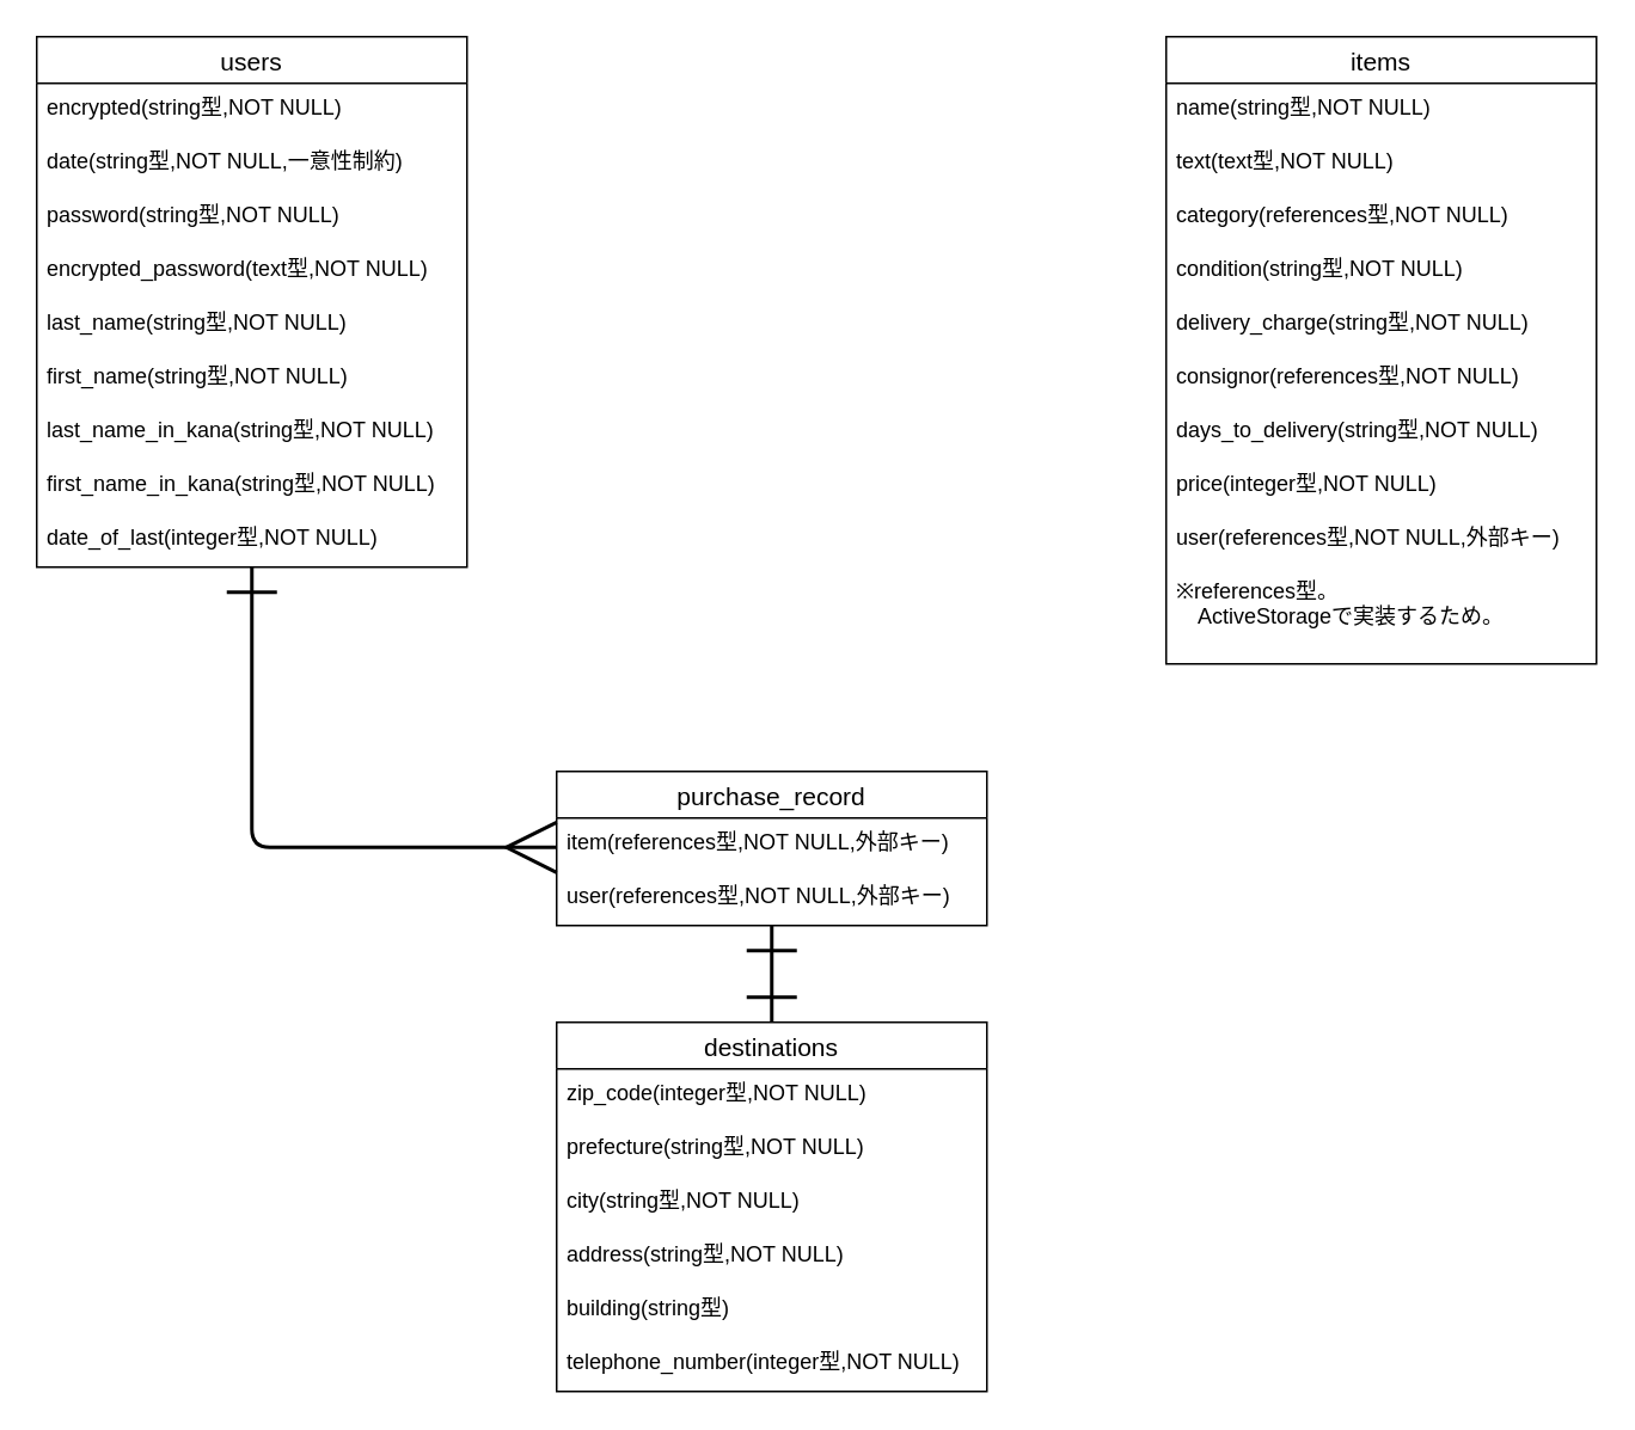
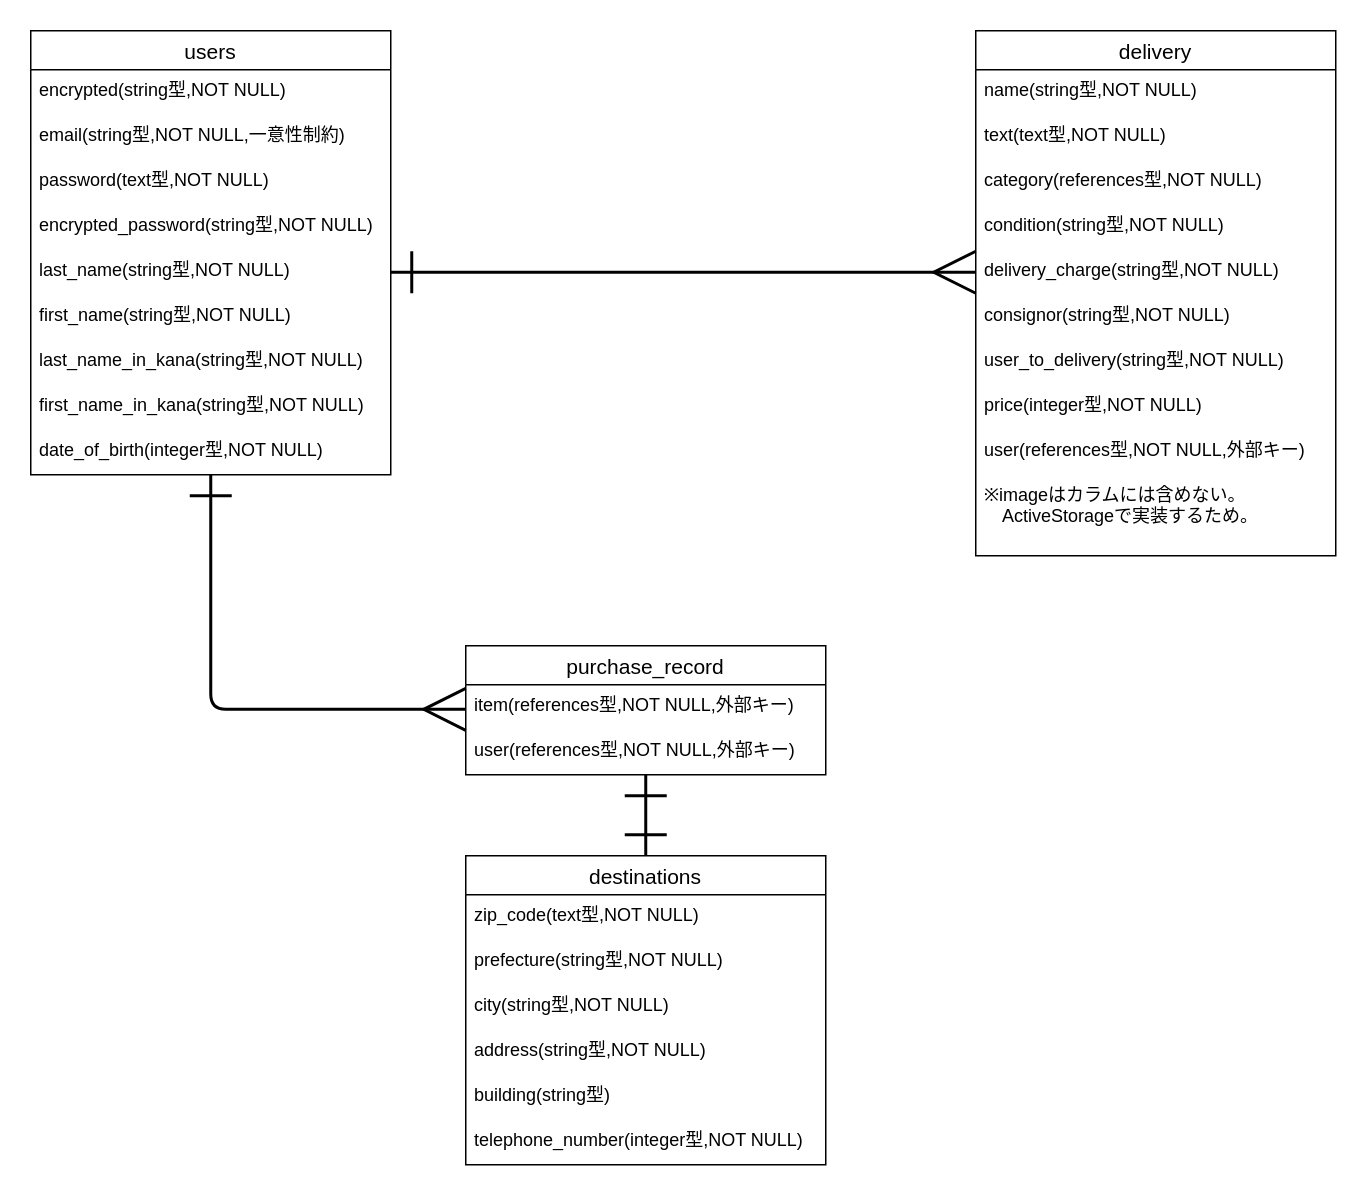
  <mxCell id="0" />
  <mxCell id="1" parent="0" />
  <mxCell id="2" value="users" style="swimlane;fontStyle=0;childLayout=stackLayout;horizontal=1;startSize=26;horizontalStack=0;resizeParent=1;resizeParentMax=0;resizeLast=0;collapsible=1;marginBottom=0;align=center;fontSize=14;" vertex="1" parent="1"><mxGeometry x="20" y="20" width="240" height="296" as="geometry"><mxRectangle x="390" y="190" width="70" height="26" as="alternateBounds" /></mxGeometry></mxCell>
  <mxCell id="3" value="encrypted(string型,NOT NULL)" style="text;strokeColor=none;fillColor=none;spacingLeft=4;spacingRight=4;overflow=hidden;rotatable=0;points=[[0,0.5],[1,0.5]];portConstraint=eastwest;fontSize=12;" vertex="1" parent="2"><mxGeometry y="26" width="240" height="30" as="geometry" /></mxCell>
- <mxCell id="4" value="date(string型,NOT NULL,一意性制約) " style="text;strokeColor=none;fillColor=none;spacingLeft=4;spacingRight=4;overflow=hidden;rotatable=0;points=[[0,0.5],[1,0.5]];portConstraint=eastwest;fontSize=12;" vertex="1" parent="2"><mxGeometry y="56" width="240" height="30" as="geometry" /></mxCell>
- <mxCell id="5" value="password(string型,NOT NULL)" style="text;strokeColor=none;fillColor=none;spacingLeft=4;spacingRight=4;overflow=hidden;rotatable=0;points=[[0,0.5],[1,0.5]];portConstraint=eastwest;fontSize=12;" vertex="1" parent="2"><mxGeometry y="86" width="240" height="30" as="geometry" /></mxCell>
- <mxCell id="6" value="encrypted_password(text型,NOT NULL)" style="text;strokeColor=none;fillColor=none;spacingLeft=4;spacingRight=4;overflow=hidden;rotatable=0;points=[[0,0.5],[1,0.5]];portConstraint=eastwest;fontSize=12;" vertex="1" parent="2"><mxGeometry y="116" width="240" height="30" as="geometry" /></mxCell>
+ <mxCell id="4" value="email(string型,NOT NULL,一意性制約) " style="text;strokeColor=none;fillColor=none;spacingLeft=4;spacingRight=4;overflow=hidden;rotatable=0;points=[[0,0.5],[1,0.5]];portConstraint=eastwest;fontSize=12;" vertex="1" parent="2"><mxGeometry y="56" width="240" height="30" as="geometry" /></mxCell>
+ <mxCell id="5" value="password(text型,NOT NULL)" style="text;strokeColor=none;fillColor=none;spacingLeft=4;spacingRight=4;overflow=hidden;rotatable=0;points=[[0,0.5],[1,0.5]];portConstraint=eastwest;fontSize=12;" vertex="1" parent="2"><mxGeometry y="86" width="240" height="30" as="geometry" /></mxCell>
+ <mxCell id="6" value="encrypted_password(string型,NOT NULL)" style="text;strokeColor=none;fillColor=none;spacingLeft=4;spacingRight=4;overflow=hidden;rotatable=0;points=[[0,0.5],[1,0.5]];portConstraint=eastwest;fontSize=12;" vertex="1" parent="2"><mxGeometry y="116" width="240" height="30" as="geometry" /></mxCell>
  <mxCell id="7" value="last_name(string型,NOT NULL)" style="text;strokeColor=none;fillColor=none;spacingLeft=4;spacingRight=4;overflow=hidden;rotatable=0;points=[[0,0.5],[1,0.5]];portConstraint=eastwest;fontSize=12;" vertex="1" parent="2"><mxGeometry y="146" width="240" height="30" as="geometry" /></mxCell>
  <mxCell id="8" value="first_name(string型,NOT NULL)" style="text;strokeColor=none;fillColor=none;spacingLeft=4;spacingRight=4;overflow=hidden;rotatable=0;points=[[0,0.5],[1,0.5]];portConstraint=eastwest;fontSize=12;" vertex="1" parent="2"><mxGeometry y="176" width="240" height="30" as="geometry" /></mxCell>
  <mxCell id="9" value="last_name_in_kana(string型,NOT NULL)" style="text;strokeColor=none;fillColor=none;spacingLeft=4;spacingRight=4;overflow=hidden;rotatable=0;points=[[0,0.5],[1,0.5]];portConstraint=eastwest;fontSize=12;" vertex="1" parent="2"><mxGeometry y="206" width="240" height="30" as="geometry" /></mxCell>
  <mxCell id="10" value="first_name_in_kana(string型,NOT NULL)" style="text;strokeColor=none;fillColor=none;spacingLeft=4;spacingRight=4;overflow=hidden;rotatable=0;points=[[0,0.5],[1,0.5]];portConstraint=eastwest;fontSize=12;" vertex="1" parent="2"><mxGeometry y="236" width="240" height="30" as="geometry" /></mxCell>
- <mxCell id="11" value="date_of_last(integer型,NOT NULL)" style="text;strokeColor=none;fillColor=none;spacingLeft=4;spacingRight=4;overflow=hidden;rotatable=0;points=[[0,0.5],[1,0.5]];portConstraint=eastwest;fontSize=12;" vertex="1" parent="2"><mxGeometry y="266" width="240" height="30" as="geometry" /></mxCell>
- <mxCell id="12" value="items" style="swimlane;fontStyle=0;childLayout=stackLayout;horizontal=1;startSize=26;horizontalStack=0;resizeParent=1;resizeParentMax=0;resizeLast=0;collapsible=1;marginBottom=0;align=center;fontSize=14;" vertex="1" parent="1"><mxGeometry x="650" y="20" width="240" height="350" as="geometry"><mxRectangle x="390" y="190" width="70" height="26" as="alternateBounds" /></mxGeometry></mxCell>
+ <mxCell id="11" value="date_of_birth(integer型,NOT NULL)" style="text;strokeColor=none;fillColor=none;spacingLeft=4;spacingRight=4;overflow=hidden;rotatable=0;points=[[0,0.5],[1,0.5]];portConstraint=eastwest;fontSize=12;" vertex="1" parent="2"><mxGeometry y="266" width="240" height="30" as="geometry" /></mxCell>
+ <mxCell id="12" value="delivery" style="swimlane;fontStyle=0;childLayout=stackLayout;horizontal=1;startSize=26;horizontalStack=0;resizeParent=1;resizeParentMax=0;resizeLast=0;collapsible=1;marginBottom=0;align=center;fontSize=14;" vertex="1" parent="1"><mxGeometry x="650" y="20" width="240" height="350" as="geometry"><mxRectangle x="390" y="190" width="70" height="26" as="alternateBounds" /></mxGeometry></mxCell>
  <mxCell id="13" value="name(string型,NOT NULL)" style="text;strokeColor=none;fillColor=none;spacingLeft=4;spacingRight=4;overflow=hidden;rotatable=0;points=[[0,0.5],[1,0.5]];portConstraint=eastwest;fontSize=12;" vertex="1" parent="12"><mxGeometry y="26" width="240" height="30" as="geometry" /></mxCell>
  <mxCell id="14" value="text(text型,NOT NULL)" style="text;strokeColor=none;fillColor=none;spacingLeft=4;spacingRight=4;overflow=hidden;rotatable=0;points=[[0,0.5],[1,0.5]];portConstraint=eastwest;fontSize=12;" vertex="1" parent="12"><mxGeometry y="56" width="240" height="30" as="geometry" /></mxCell>
  <mxCell id="15" value="category(references型,NOT NULL)" style="text;strokeColor=none;fillColor=none;spacingLeft=4;spacingRight=4;overflow=hidden;rotatable=0;points=[[0,0.5],[1,0.5]];portConstraint=eastwest;fontSize=12;" vertex="1" parent="12"><mxGeometry y="86" width="240" height="30" as="geometry" /></mxCell>
  <mxCell id="16" value="condition(string型,NOT NULL)" style="text;strokeColor=none;fillColor=none;spacingLeft=4;spacingRight=4;overflow=hidden;rotatable=0;points=[[0,0.5],[1,0.5]];portConstraint=eastwest;fontSize=12;" vertex="1" parent="12"><mxGeometry y="116" width="240" height="30" as="geometry" /></mxCell>
  <mxCell id="17" value="delivery_charge(string型,NOT NULL)" style="text;strokeColor=none;fillColor=none;spacingLeft=4;spacingRight=4;overflow=hidden;rotatable=0;points=[[0,0.5],[1,0.5]];portConstraint=eastwest;fontSize=12;" vertex="1" parent="12"><mxGeometry y="146" width="240" height="30" as="geometry" /></mxCell>
- <mxCell id="18" value="consignor(references型,NOT NULL)" style="text;strokeColor=none;fillColor=none;spacingLeft=4;spacingRight=4;overflow=hidden;rotatable=0;points=[[0,0.5],[1,0.5]];portConstraint=eastwest;fontSize=12;" vertex="1" parent="12"><mxGeometry y="176" width="240" height="30" as="geometry" /></mxCell>
- <mxCell id="19" value="days_to_delivery(string型,NOT NULL)" style="text;strokeColor=none;fillColor=none;spacingLeft=4;spacingRight=4;overflow=hidden;rotatable=0;points=[[0,0.5],[1,0.5]];portConstraint=eastwest;fontSize=12;" vertex="1" parent="12"><mxGeometry y="206" width="240" height="30" as="geometry" /></mxCell>
+ <mxCell id="18" value="consignor(string型,NOT NULL)" style="text;strokeColor=none;fillColor=none;spacingLeft=4;spacingRight=4;overflow=hidden;rotatable=0;points=[[0,0.5],[1,0.5]];portConstraint=eastwest;fontSize=12;" vertex="1" parent="12"><mxGeometry y="176" width="240" height="30" as="geometry" /></mxCell>
+ <mxCell id="19" value="user_to_delivery(string型,NOT NULL)" style="text;strokeColor=none;fillColor=none;spacingLeft=4;spacingRight=4;overflow=hidden;rotatable=0;points=[[0,0.5],[1,0.5]];portConstraint=eastwest;fontSize=12;" vertex="1" parent="12"><mxGeometry y="206" width="240" height="30" as="geometry" /></mxCell>
  <mxCell id="20" value="price(integer型,NOT NULL)" style="text;strokeColor=none;fillColor=none;spacingLeft=4;spacingRight=4;overflow=hidden;rotatable=0;points=[[0,0.5],[1,0.5]];portConstraint=eastwest;fontSize=12;" vertex="1" parent="12"><mxGeometry y="236" width="240" height="30" as="geometry" /></mxCell>
  <mxCell id="21" value="user(references型,NOT NULL,外部キー)" style="text;strokeColor=none;fillColor=none;spacingLeft=4;spacingRight=4;overflow=hidden;rotatable=0;points=[[0,0.5],[1,0.5]];portConstraint=eastwest;fontSize=12;" vertex="1" parent="12"><mxGeometry y="266" width="240" height="30" as="geometry" /></mxCell>
- <mxCell id="22" value="※references型。&#10;　ActiveStorageで実装するため。" style="text;strokeColor=none;fillColor=none;spacingLeft=4;spacingRight=4;overflow=hidden;rotatable=0;points=[[0,0.5],[1,0.5]];portConstraint=eastwest;fontSize=12;" vertex="1" parent="12"><mxGeometry y="296" width="240" height="54" as="geometry" /></mxCell>
+ <mxCell id="22" value="※imageはカラムには含めない。&#10;　ActiveStorageで実装するため。" style="text;strokeColor=none;fillColor=none;spacingLeft=4;spacingRight=4;overflow=hidden;rotatable=0;points=[[0,0.5],[1,0.5]];portConstraint=eastwest;fontSize=12;" vertex="1" parent="12"><mxGeometry y="296" width="240" height="54" as="geometry" /></mxCell>
  <mxCell id="23" value="destinations" style="swimlane;fontStyle=0;childLayout=stackLayout;horizontal=1;startSize=26;horizontalStack=0;resizeParent=1;resizeParentMax=0;resizeLast=0;collapsible=1;marginBottom=0;align=center;fontSize=14;" vertex="1" parent="1"><mxGeometry x="310" y="570" width="240" height="206" as="geometry"><mxRectangle x="390" y="190" width="70" height="26" as="alternateBounds" /></mxGeometry></mxCell>
- <mxCell id="24" value="zip_code(integer型,NOT NULL)" style="text;strokeColor=none;fillColor=none;spacingLeft=4;spacingRight=4;overflow=hidden;rotatable=0;points=[[0,0.5],[1,0.5]];portConstraint=eastwest;fontSize=12;" vertex="1" parent="23"><mxGeometry y="26" width="240" height="30" as="geometry" /></mxCell>
+ <mxCell id="24" value="zip_code(text型,NOT NULL)" style="text;strokeColor=none;fillColor=none;spacingLeft=4;spacingRight=4;overflow=hidden;rotatable=0;points=[[0,0.5],[1,0.5]];portConstraint=eastwest;fontSize=12;" vertex="1" parent="23"><mxGeometry y="26" width="240" height="30" as="geometry" /></mxCell>
  <mxCell id="25" value="prefecture(string型,NOT NULL)" style="text;strokeColor=none;fillColor=none;spacingLeft=4;spacingRight=4;overflow=hidden;rotatable=0;points=[[0,0.5],[1,0.5]];portConstraint=eastwest;fontSize=12;" vertex="1" parent="23"><mxGeometry y="56" width="240" height="30" as="geometry" /></mxCell>
  <mxCell id="26" value="city(string型,NOT NULL)" style="text;strokeColor=none;fillColor=none;spacingLeft=4;spacingRight=4;overflow=hidden;rotatable=0;points=[[0,0.5],[1,0.5]];portConstraint=eastwest;fontSize=12;" vertex="1" parent="23"><mxGeometry y="86" width="240" height="30" as="geometry" /></mxCell>
  <mxCell id="27" value="address(string型,NOT NULL)" style="text;strokeColor=none;fillColor=none;spacingLeft=4;spacingRight=4;overflow=hidden;rotatable=0;points=[[0,0.5],[1,0.5]];portConstraint=eastwest;fontSize=12;" vertex="1" parent="23"><mxGeometry y="116" width="240" height="30" as="geometry" /></mxCell>
  <mxCell id="28" value="building(string型)" style="text;strokeColor=none;fillColor=none;spacingLeft=4;spacingRight=4;overflow=hidden;rotatable=0;points=[[0,0.5],[1,0.5]];portConstraint=eastwest;fontSize=12;" vertex="1" parent="23"><mxGeometry y="146" width="240" height="30" as="geometry" /></mxCell>
  <mxCell id="29" value="telephone_number(integer型,NOT NULL)" style="text;strokeColor=none;fillColor=none;spacingLeft=4;spacingRight=4;overflow=hidden;rotatable=0;points=[[0,0.5],[1,0.5]];portConstraint=eastwest;fontSize=12;" vertex="1" parent="23"><mxGeometry y="176" width="240" height="30" as="geometry" /></mxCell>
  <mxCell id="30" value="purchase_record" style="swimlane;fontStyle=0;childLayout=stackLayout;horizontal=1;startSize=26;horizontalStack=0;resizeParent=1;resizeParentMax=0;resizeLast=0;collapsible=1;marginBottom=0;align=center;fontSize=14;" vertex="1" parent="1"><mxGeometry x="310" y="430" width="240" height="86" as="geometry"><mxRectangle x="390" y="190" width="70" height="26" as="alternateBounds" /></mxGeometry></mxCell>
  <mxCell id="31" value="item(references型,NOT NULL,外部キー)" style="text;strokeColor=none;fillColor=none;spacingLeft=4;spacingRight=4;overflow=hidden;rotatable=0;points=[[0,0.5],[1,0.5]];portConstraint=eastwest;fontSize=12;" vertex="1" parent="30"><mxGeometry y="26" width="240" height="30" as="geometry" /></mxCell>
  <mxCell id="32" value="user(references型,NOT NULL,外部キー)" style="text;strokeColor=none;fillColor=none;spacingLeft=4;spacingRight=4;overflow=hidden;rotatable=0;points=[[0,0.5],[1,0.5]];portConstraint=eastwest;fontSize=12;" vertex="1" parent="30"><mxGeometry y="56" width="240" height="30" as="geometry" /></mxCell>
+ <mxCell id="33" value="" style="edgeStyle=entityRelationEdgeStyle;fontSize=12;html=1;endArrow=ERmany;exitX=1;exitY=0.5;exitDx=0;exitDy=0;strokeWidth=2;endSize=25;startSize=25;entryX=0;entryY=0.5;entryDx=0;entryDy=0;startArrow=ERone;startFill=0;endFill=0;" edge="1" parent="1" source="7" target="17"><mxGeometry width="100" height="100" relative="1" as="geometry"><mxPoint x="440" y="340" as="sourcePoint" /><mxPoint x="610" y="181" as="targetPoint" /></mxGeometry></mxCell>
  <mxCell id="34" value="" style="edgeStyle=orthogonalEdgeStyle;fontSize=12;html=1;endArrow=ERmany;strokeWidth=2;endSize=25;startSize=25;entryX=0;entryY=0.5;entryDx=0;entryDy=0;startArrow=ERone;startFill=0;endFill=0;fontStyle=1" edge="1" parent="1" source="11"><mxGeometry width="100" height="100" relative="1" as="geometry"><mxPoint x="130" y="350" as="sourcePoint" /><mxPoint x="310" y="472.38" as="targetPoint" /><Array as="points"><mxPoint x="140" y="472" /></Array></mxGeometry></mxCell>
  <mxCell id="35" value="" style="fontSize=12;html=1;endArrow=ERone;endFill=1;endSize=25;strokeWidth=2;startSize=25;startArrow=ERone;startFill=0;" edge="1" parent="1"><mxGeometry width="100" height="100" relative="1" as="geometry"><mxPoint x="430" y="570" as="sourcePoint" /><mxPoint x="430" y="516" as="targetPoint" /><Array as="points"><mxPoint x="430" y="540" /></Array></mxGeometry></mxCell>
